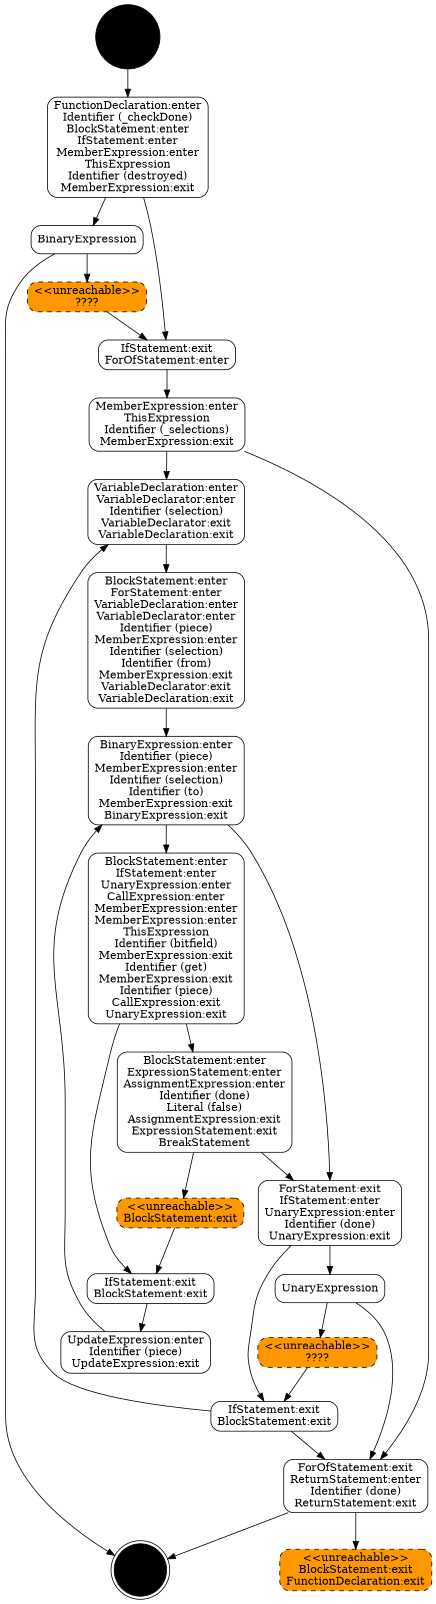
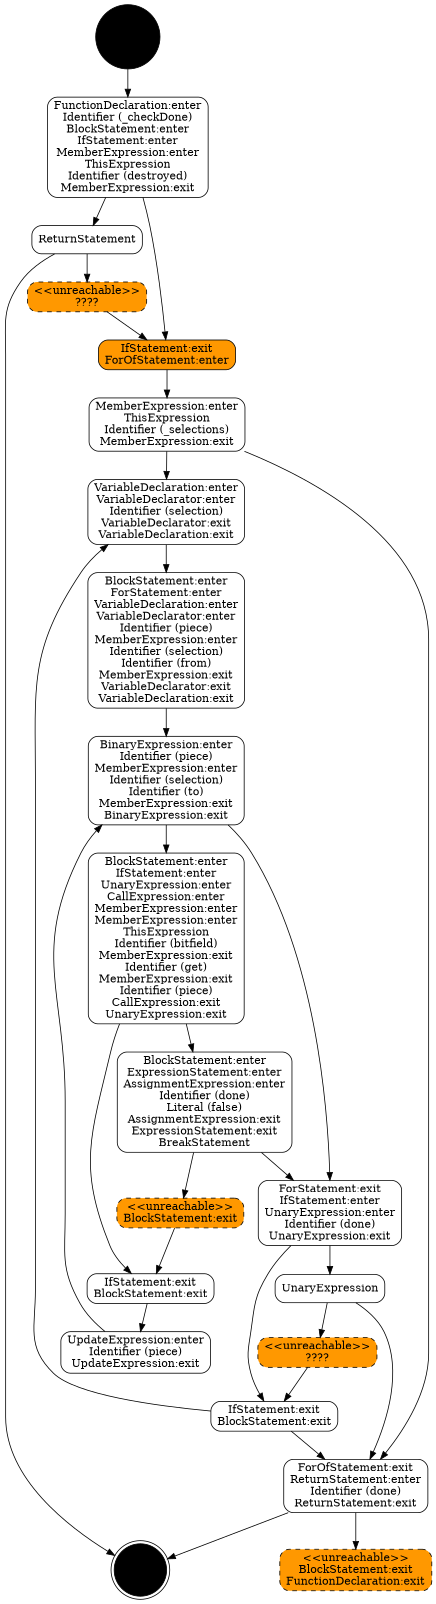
  digraph {
    node [fillcolor=white shape=box style="rounded,filled"]
    initial [fillcolor=black height=0.25 shape=circle style=filled width=0.25]
    n2 [label="FunctionDeclaration:enter\nIdentifier (_checkDone)\nBlockStatement:enter\nIfStatement:enter\nMemberExpression:enter\nThisExpression\nIdentifier (destroyed)\nMemberExpression:exit"]
-   n3 [label=BinaryExpression]
-   n4 [label="IfStatement:exit\nForOfStatement:enter"]
+   n3 [label=ReturnStatement]
+   n4 [fillcolor="#FF9800" label="IfStatement:exit\nForOfStatement:enter"]
    final [fillcolor=black height=0.25 shape=doublecircle style=filled width=0.25]
    n6 [fillcolor="#FF9800" label="<<unreachable>>\n????" style="rounded,dashed,filled"]
    n7 [label="MemberExpression:enter\nThisExpression\nIdentifier (_selections)\nMemberExpression:exit"]
    n8 [label="VariableDeclaration:enter\nVariableDeclarator:enter\nIdentifier (selection)\nVariableDeclarator:exit\nVariableDeclaration:exit"]
    n9 [label="ForOfStatement:exit\nReturnStatement:enter\nIdentifier (done)\nReturnStatement:exit"]
    n10 [label="BlockStatement:enter\nForStatement:enter\nVariableDeclaration:enter\nVariableDeclarator:enter\nIdentifier (piece)\nMemberExpression:enter\nIdentifier (selection)\nIdentifier (from)\nMemberExpression:exit\nVariableDeclarator:exit\nVariableDeclaration:exit"]
    n11 [fillcolor="#FF9800" label="<<unreachable>>\nBlockStatement:exit\nFunctionDeclaration:exit" style="rounded,dashed,filled"]
    n12 [label="BinaryExpression:enter\nIdentifier (piece)\nMemberExpression:enter\nIdentifier (selection)\nIdentifier (to)\nMemberExpression:exit\nBinaryExpression:exit"]
    n13 [label="BlockStatement:enter\nIfStatement:enter\nUnaryExpression:enter\nCallExpression:enter\nMemberExpression:enter\nMemberExpression:enter\nThisExpression\nIdentifier (bitfield)\nMemberExpression:exit\nIdentifier (get)\nMemberExpression:exit\nIdentifier (piece)\nCallExpression:exit\nUnaryExpression:exit"]
    n14 [label="ForStatement:exit\nIfStatement:enter\nUnaryExpression:enter\nIdentifier (done)\nUnaryExpression:exit"]
    n15 [label="BlockStatement:enter\nExpressionStatement:enter\nAssignmentExpression:enter\nIdentifier (done)\nLiteral (false)\nAssignmentExpression:exit\nExpressionStatement:exit\nBreakStatement"]
    n16 [label="IfStatement:exit\nBlockStatement:exit"]
    n17 [label=UnaryExpression]
    n18 [label="IfStatement:exit\nBlockStatement:exit"]
    n19 [fillcolor="#FF9800" label="<<unreachable>>\nBlockStatement:exit" style="rounded,dashed,filled"]
    n20 [label="UpdateExpression:enter\nIdentifier (piece)\nUpdateExpression:exit"]
    n21 [fillcolor="#FF9800" label="<<unreachable>>\n????" style="rounded,dashed,filled"]
    initial -> n2
    n2 -> n3
    n2 -> n4
    n3 -> final
    n3 -> n6
    n4 -> n7
    n6 -> n4
    n7 -> n8
    n7 -> n9
    n8 -> n10
    n9 -> final
    n9 -> n11
    n10 -> n12
    n12 -> n13
    n12 -> n14
    n13 -> n15
    n13 -> n16
    n14 -> n17
    n14 -> n18
    n15 -> n14
    n15 -> n19
    n16 -> n20
    n17 -> n9
    n17 -> n21
    n18 -> n8
    n18 -> n9
    n19 -> n16
    n20 -> n12
    n21 -> n18
  }
